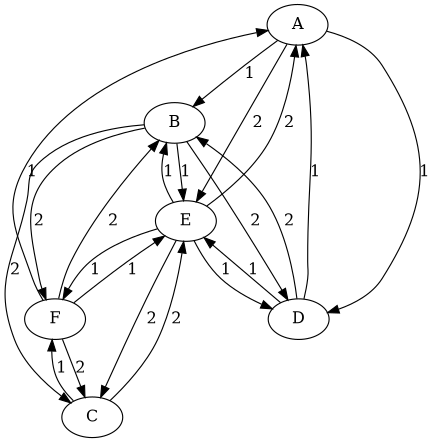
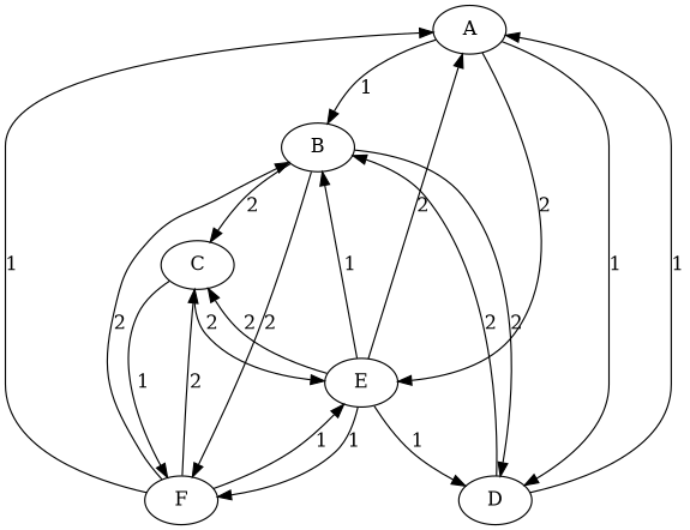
  digraph {
    A
    B
    E
    D
    C
    F
    A -> B [label=1]
    A -> E [label=2]
    A -> D [label=1]
-   B -> E [label=1]
    B -> D [label=2]
    B -> C [label=2]
    B -> F [label=2]
    E -> A [label=2]
    E -> B [label=1]
    E -> D [label=1]
    E -> C [label=2]
    E -> F [label=1]
    D -> A [label=1]
    D -> B [label=2]
-   D -> E [label=1]
    C -> E [label=2]
    C -> F [label=1]
    F -> A [label=1]
    F -> B [label=2]
    F -> E [label=1]
    F -> C [label=2]
  }
